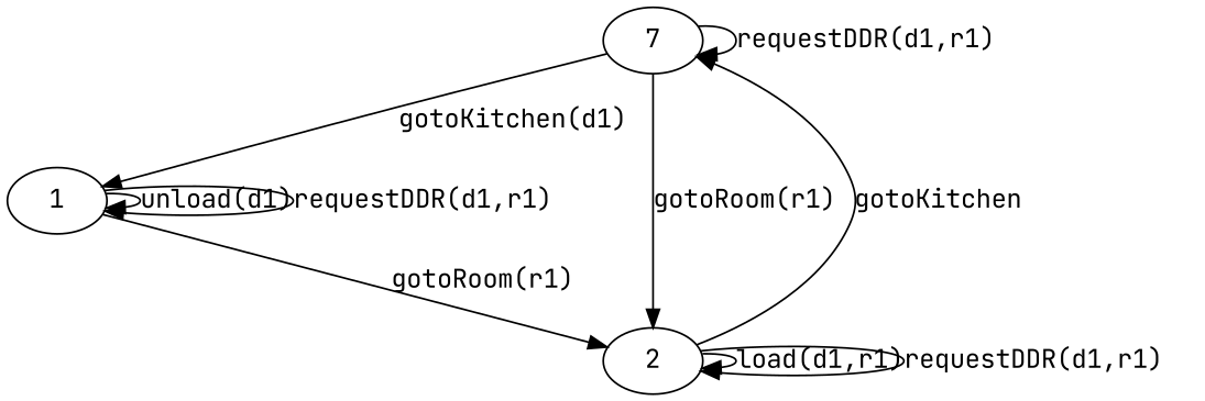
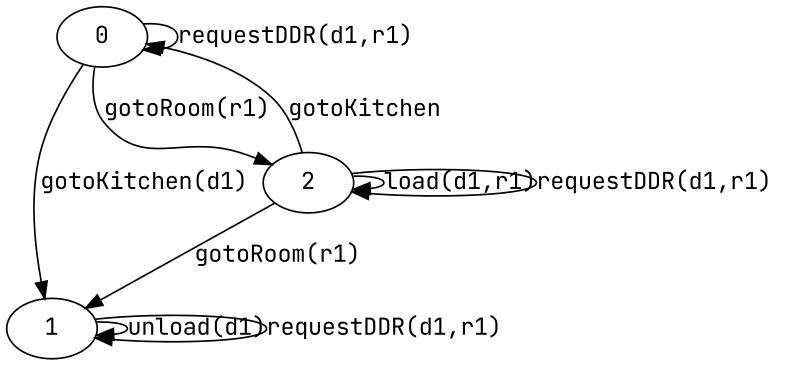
  digraph {
    fontname="JetBrains Mono"
    node [fontname="JetBrains Mono"]
    edge [fontname="JetBrains Mono"]
-   0 [label=7]
+   0
    1
    2
    0 -> 0 [label="requestDDR(d1,r1)"]
    0 -> 1 [label="gotoKitchen(d1)"]
    0 -> 2 [label="gotoRoom(r1)"]
    1 -> 1 [label="unload(d1)"]
    1 -> 1 [label="requestDDR(d1,r1)"]
-   1 -> 2 [label="gotoRoom(r1)"]
+   2 -> 1 [label="gotoRoom(r1)"]
    2 -> 0 [label=gotoKitchen]
    2 -> 2 [label="load(d1,r1)"]
    2 -> 2 [label="requestDDR(d1,r1)"]
  }
